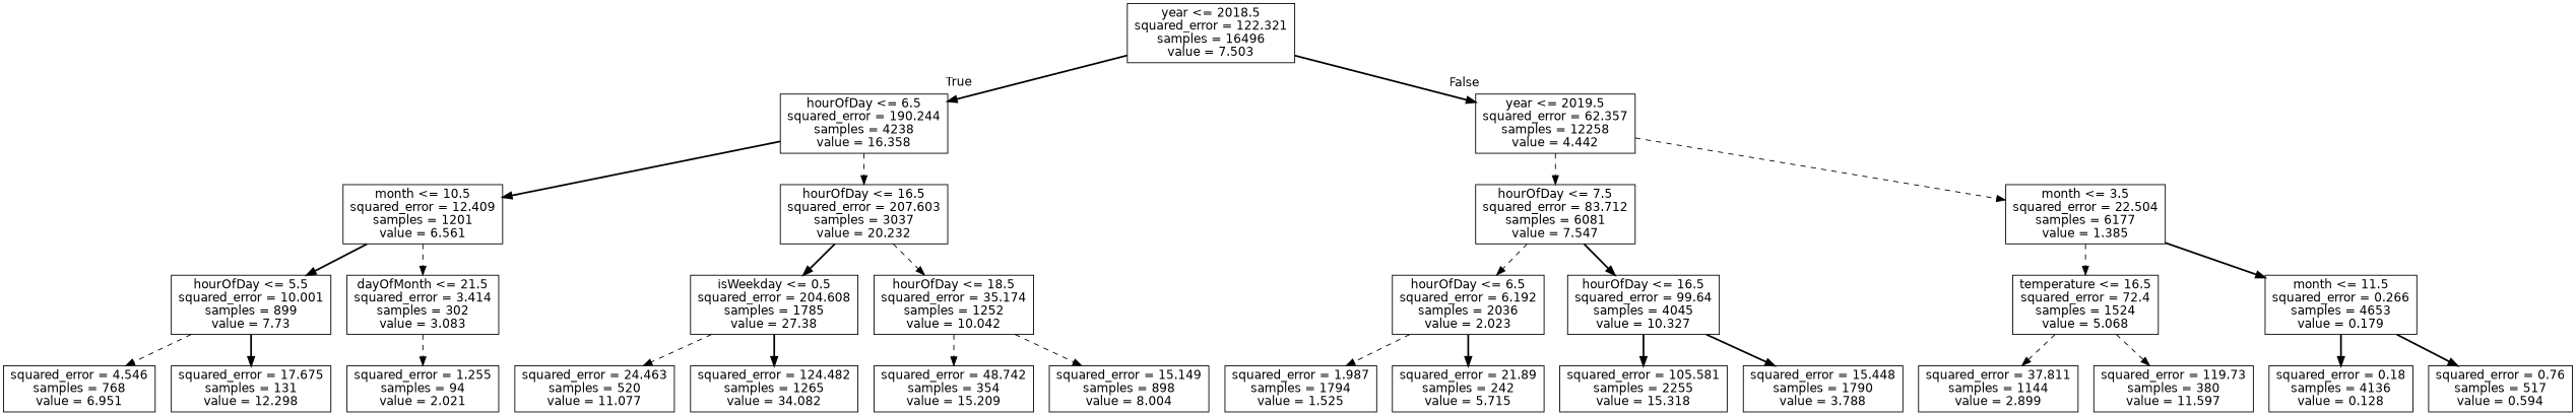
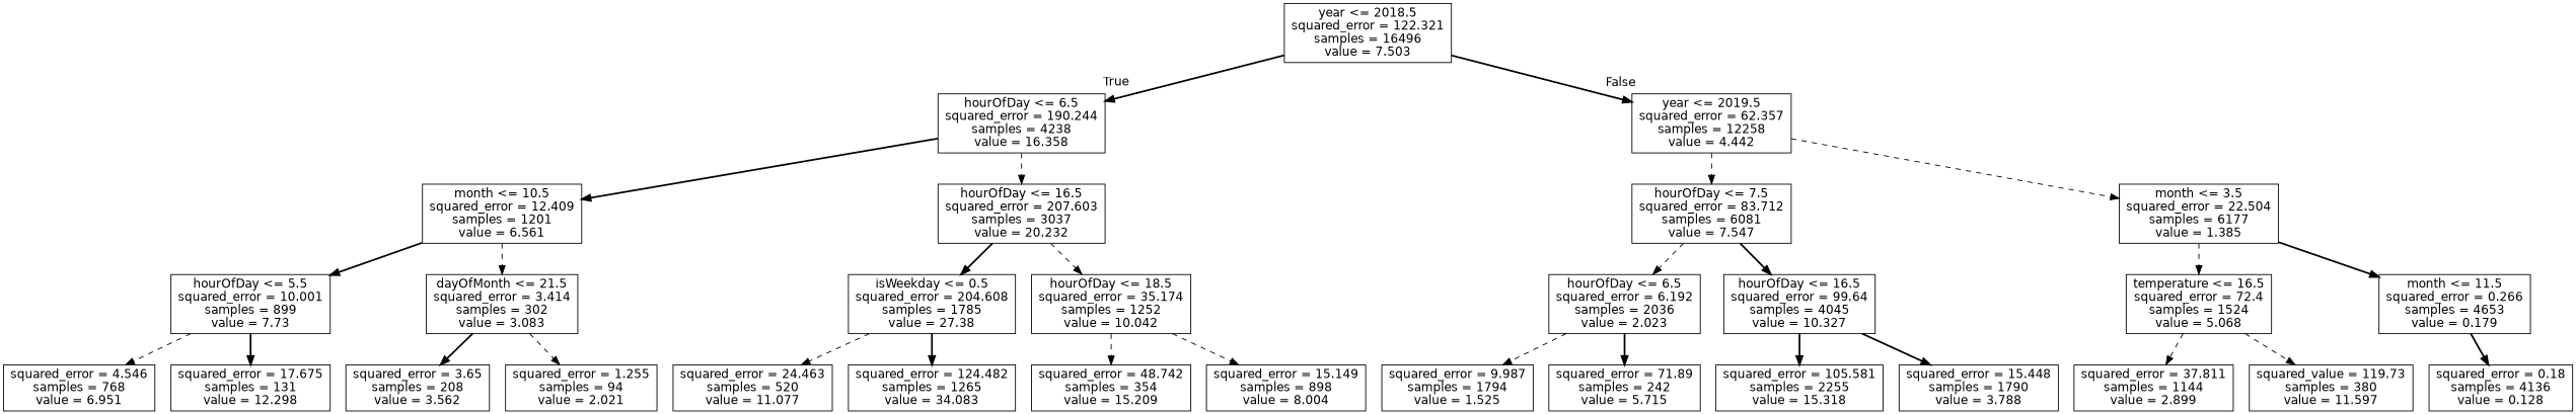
  digraph {
    node [fontname=helvetica shape=box]
    edge [fontname=helvetica style=bold]
    n1 [label="year <= 2018.5\nsquared_error = 122.321\nsamples = 16496\nvalue = 7.503"]
    n2 [label="hourOfDay <= 6.5\nsquared_error = 190.244\nsamples = 4238\nvalue = 16.358"]
    n3 [label="year <= 2019.5\nsquared_error = 62.357\nsamples = 12258\nvalue = 4.442"]
    n4 [label="month <= 10.5\nsquared_error = 12.409\nsamples = 1201\nvalue = 6.561"]
    n5 [label="hourOfDay <= 16.5\nsquared_error = 207.603\nsamples = 3037\nvalue = 20.232"]
    n6 [label="hourOfDay <= 7.5\nsquared_error = 83.712\nsamples = 6081\nvalue = 7.547"]
    n7 [label="month <= 3.5\nsquared_error = 22.504\nsamples = 6177\nvalue = 1.385"]
    n8 [label="hourOfDay <= 5.5\nsquared_error = 10.001\nsamples = 899\nvalue = 7.73"]
    n9 [label="dayOfMonth <= 21.5\nsquared_error = 3.414\nsamples = 302\nvalue = 3.083"]
    n10 [label="isWeekday <= 0.5\nsquared_error = 204.608\nsamples = 1785\nvalue = 27.38"]
    n11 [label="hourOfDay <= 18.5\nsquared_error = 35.174\nsamples = 1252\nvalue = 10.042"]
    n12 [label="squared_error = 4.546\nsamples = 768\nvalue = 6.951"]
    n13 [label="squared_error = 17.675\nsamples = 131\nvalue = 12.298"]
+   n14 [label="squared_error = 3.65\nsamples = 208\nvalue = 3.562"]
    n15 [label="squared_error = 1.255\nsamples = 94\nvalue = 2.021"]
    n16 [label="squared_error = 24.463\nsamples = 520\nvalue = 11.077"]
-   n17 [label="squared_error = 124.482\nsamples = 1265\nvalue = 34.082"]
+   n17 [label="squared_error = 124.482\nsamples = 1265\nvalue = 34.083"]
    n18 [label="squared_error = 48.742\nsamples = 354\nvalue = 15.209"]
    n19 [label="squared_error = 15.149\nsamples = 898\nvalue = 8.004"]
    n20 [label="hourOfDay <= 6.5\nsquared_error = 6.192\nsamples = 2036\nvalue = 2.023"]
    n21 [label="hourOfDay <= 16.5\nsquared_error = 99.64\nsamples = 4045\nvalue = 10.327"]
    n22 [label="temperature <= 16.5\nsquared_error = 72.4\nsamples = 1524\nvalue = 5.068"]
    n23 [label="month <= 11.5\nsquared_error = 0.266\nsamples = 4653\nvalue = 0.179"]
-   n24 [label="squared_error = 1.987\nsamples = 1794\nvalue = 1.525"]
-   n25 [label="squared_error = 21.89\nsamples = 242\nvalue = 5.715"]
+   n24 [label="squared_error = 9.987\nsamples = 1794\nvalue = 1.525"]
+   n25 [label="squared_error = 71.89\nsamples = 242\nvalue = 5.715"]
    n26 [label="squared_error = 105.581\nsamples = 2255\nvalue = 15.318"]
    n27 [label="squared_error = 15.448\nsamples = 1790\nvalue = 3.788"]
    n28 [label="squared_error = 37.811\nsamples = 1144\nvalue = 2.899"]
-   n29 [label="squared_error = 119.73\nsamples = 380\nvalue = 11.597"]
+   n29 [label="squared_value = 119.73\nsamples = 380\nvalue = 11.597"]
    n30 [label="squared_error = 0.18\nsamples = 4136\nvalue = 0.128"]
-   n31 [label="squared_error = 0.76\nsamples = 517\nvalue = 0.594"]
    n1 -> n2 [headlabel=True labelangle=45 labeldistance=2.5]
    n1 -> n3 [headlabel=False labelangle=-45 labeldistance=2.5]
    n2 -> n4
    n2 -> n5 [style=dashed]
    n3 -> n6 [style=dashed]
    n3 -> n7 [style=dashed]
    n4 -> n8
    n4 -> n9 [style=dashed]
    n5 -> n10
    n5 -> n11 [style=dashed]
    n6 -> n20 [style=dashed]
    n6 -> n21
    n7 -> n22 [style=dashed]
    n7 -> n23
    n8 -> n12 [style=dashed]
    n8 -> n13
+   n9 -> n14
    n9 -> n15 [style=dashed]
    n10 -> n16 [style=dashed]
    n10 -> n17
    n11 -> n18 [style=dashed]
    n11 -> n19 [style=dashed]
    n20 -> n24 [style=dashed]
    n20 -> n25
    n21 -> n26
    n21 -> n27
    n22 -> n28 [style=dashed]
    n22 -> n29 [style=dashed]
    n23 -> n30
-   n23 -> n31
  }
